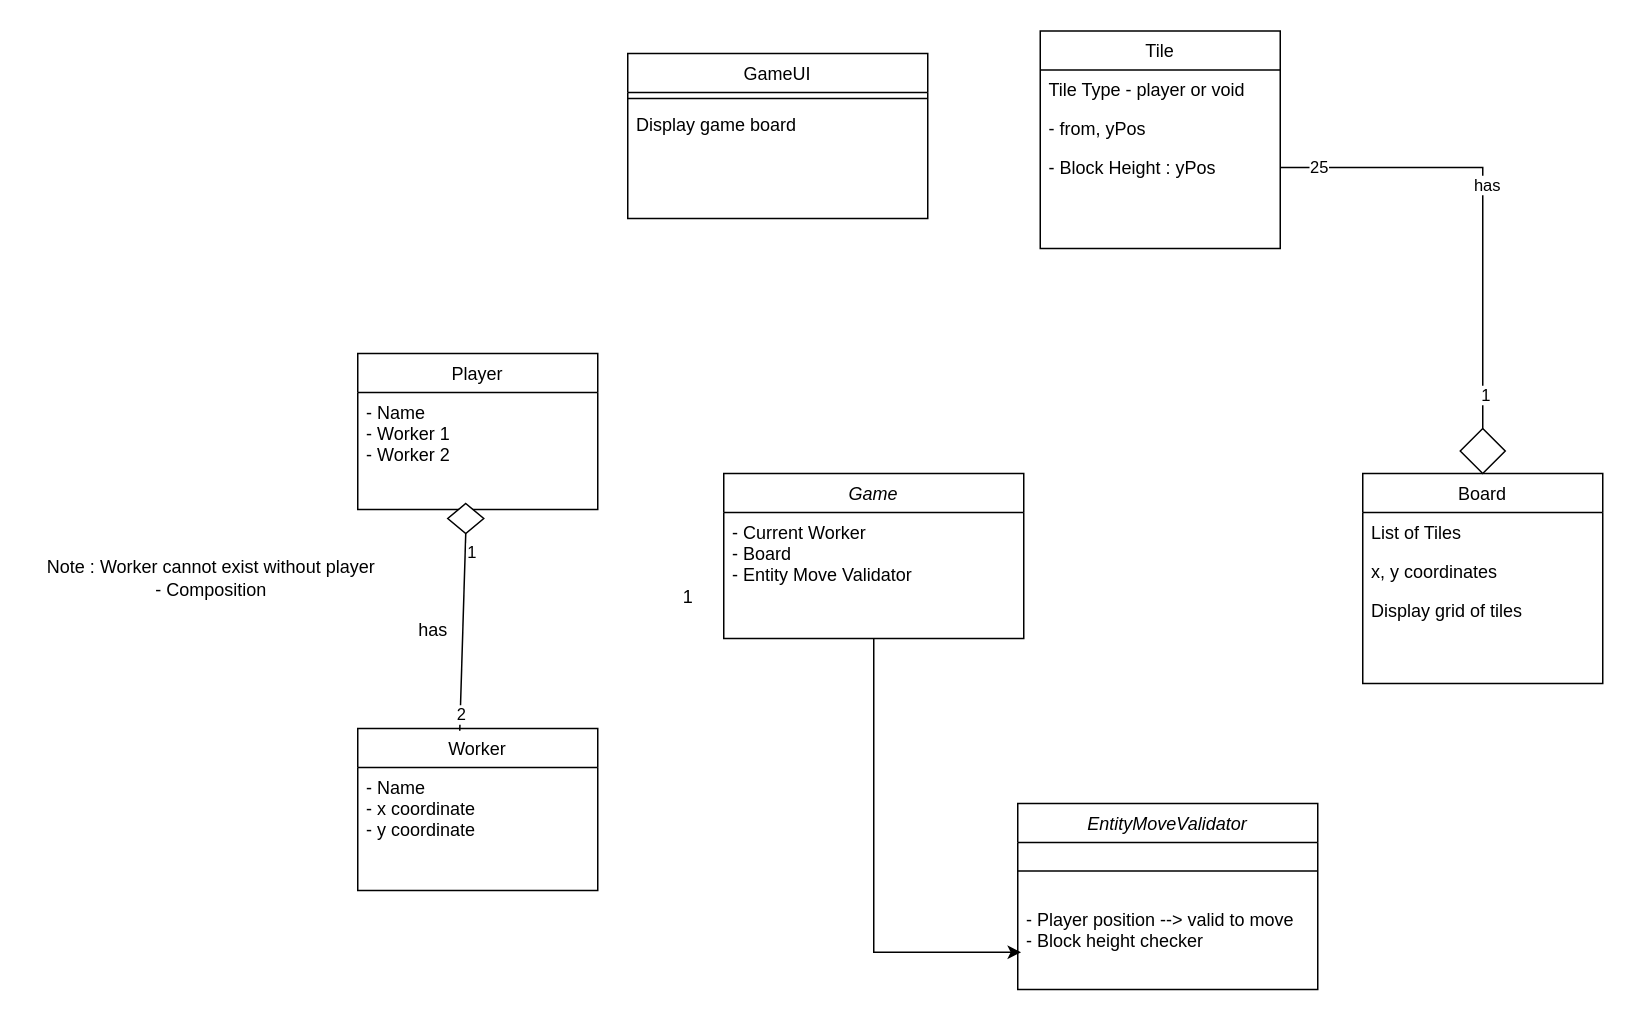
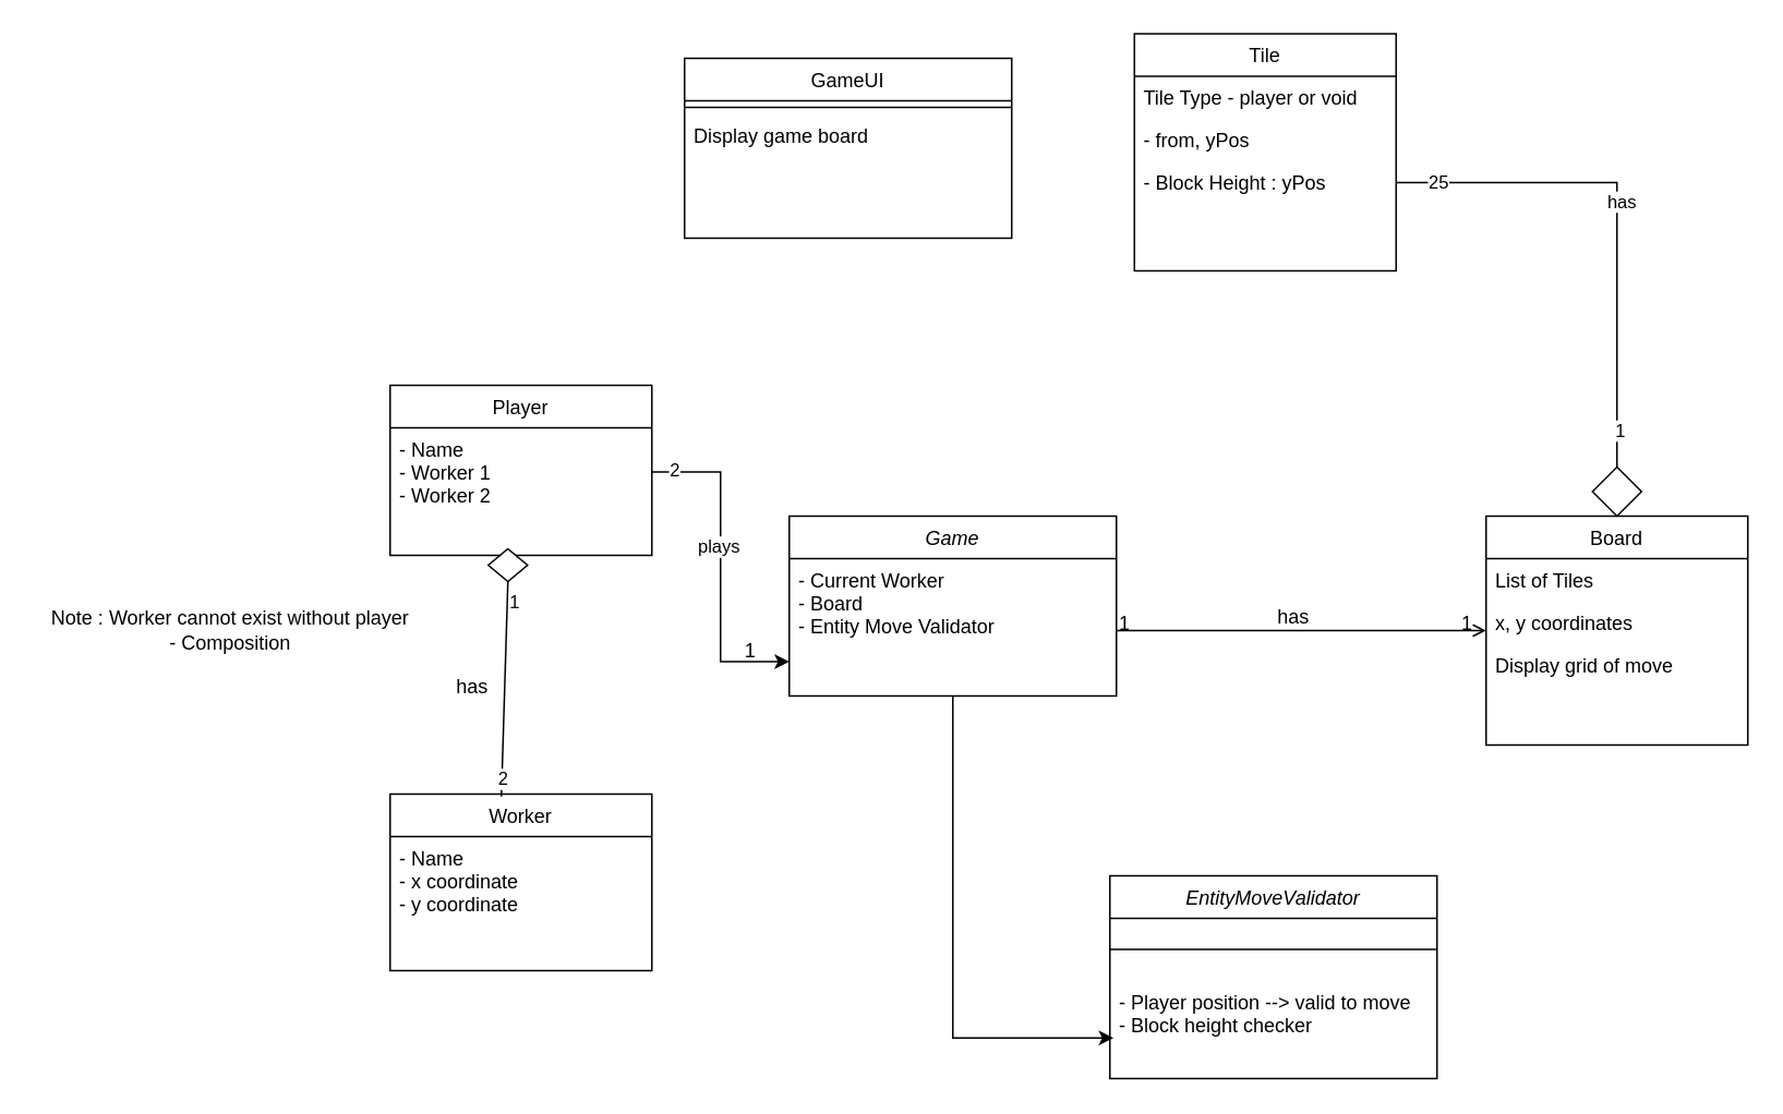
  <mxCell id="0" />
  <mxCell id="1" parent="0" />
  <mxCell id="2" value="Game" style="swimlane;fontStyle=2;align=center;verticalAlign=top;childLayout=stackLayout;horizontal=1;startSize=26;horizontalStack=0;resizeParent=1;resizeLast=0;collapsible=1;marginBottom=0;rounded=0;shadow=0;strokeWidth=1;" parent="1" vertex="1"><mxGeometry x="482" y="315" width="200" height="110" as="geometry"><mxRectangle x="230" y="140" width="160" height="26" as="alternateBounds" /></mxGeometry></mxCell>
  <mxCell id="3" value="- Current Worker &#10;- Board&#10;- Entity Move Validator&#10;&#10;" style="text;align=left;verticalAlign=top;spacingLeft=4;spacingRight=4;overflow=hidden;rotatable=0;points=[[0,0.5],[1,0.5]];portConstraint=eastwest;rounded=0;shadow=0;html=0;" parent="2" vertex="1"><mxGeometry y="26" width="200" height="84" as="geometry" /></mxCell>
  <mxCell id="4" value="Player" style="swimlane;fontStyle=0;align=center;verticalAlign=top;childLayout=stackLayout;horizontal=1;startSize=26;horizontalStack=0;resizeParent=1;resizeLast=0;collapsible=1;marginBottom=0;rounded=0;shadow=0;strokeWidth=1;" parent="1" vertex="1"><mxGeometry x="238" y="235" width="160" height="104" as="geometry"><mxRectangle x="130" y="380" width="160" height="26" as="alternateBounds" /></mxGeometry></mxCell>
  <mxCell id="5" value="- Name&#10;- Worker 1&#10;- Worker 2&#10;" style="text;align=left;verticalAlign=top;spacingLeft=4;spacingRight=4;overflow=hidden;rotatable=0;points=[[0,0.5],[1,0.5]];portConstraint=eastwest;rounded=0;shadow=0;html=0;" parent="4" vertex="1"><mxGeometry y="26" width="160" height="54" as="geometry" /></mxCell>
  <mxCell id="6" value="Worker" style="swimlane;fontStyle=0;align=center;verticalAlign=top;childLayout=stackLayout;horizontal=1;startSize=26;horizontalStack=0;resizeParent=1;resizeLast=0;collapsible=1;marginBottom=0;rounded=0;shadow=0;strokeWidth=1;" parent="1" vertex="1"><mxGeometry x="238" y="485" width="160" height="108" as="geometry"><mxRectangle x="340" y="380" width="170" height="26" as="alternateBounds" /></mxGeometry></mxCell>
  <mxCell id="7" value="- Name&#10;- x coordinate&#10;- y coordinate&#10;" style="text;align=left;verticalAlign=top;spacingLeft=4;spacingRight=4;overflow=hidden;rotatable=0;points=[[0,0.5],[1,0.5]];portConstraint=eastwest;" parent="6" vertex="1"><mxGeometry y="26" width="160" height="74" as="geometry" /></mxCell>
  <mxCell id="8" value="Board" style="swimlane;fontStyle=0;align=center;verticalAlign=top;childLayout=stackLayout;horizontal=1;startSize=26;horizontalStack=0;resizeParent=1;resizeLast=0;collapsible=1;marginBottom=0;rounded=0;shadow=0;strokeWidth=1;" parent="1" vertex="1"><mxGeometry x="908" y="315" width="160" height="140" as="geometry"><mxRectangle x="550" y="140" width="160" height="26" as="alternateBounds" /></mxGeometry></mxCell>
  <mxCell id="9" value="List of Tiles" style="text;align=left;verticalAlign=top;spacingLeft=4;spacingRight=4;overflow=hidden;rotatable=0;points=[[0,0.5],[1,0.5]];portConstraint=eastwest;" parent="8" vertex="1"><mxGeometry y="26" width="160" height="26" as="geometry" /></mxCell>
  <mxCell id="10" value="x, y coordinates" style="text;align=left;verticalAlign=top;spacingLeft=4;spacingRight=4;overflow=hidden;rotatable=0;points=[[0,0.5],[1,0.5]];portConstraint=eastwest;rounded=0;shadow=0;html=0;" parent="8" vertex="1"><mxGeometry y="52" width="160" height="26" as="geometry" /></mxCell>
- <mxCell id="11" value="Display grid of tiles" style="text;align=left;verticalAlign=top;spacingLeft=4;spacingRight=4;overflow=hidden;rotatable=0;points=[[0,0.5],[1,0.5]];portConstraint=eastwest;rounded=0;shadow=0;html=0;" parent="8" vertex="1"><mxGeometry y="78" width="160" height="26" as="geometry" /></mxCell>
+ <mxCell id="11" value="Display grid of move" style="text;align=left;verticalAlign=top;spacingLeft=4;spacingRight=4;overflow=hidden;rotatable=0;points=[[0,0.5],[1,0.5]];portConstraint=eastwest;rounded=0;shadow=0;html=0;" parent="8" vertex="1"><mxGeometry y="78" width="160" height="26" as="geometry" /></mxCell>
+ <mxCell id="12" value="" style="endArrow=open;shadow=0;strokeWidth=1;rounded=0;endFill=1;edgeStyle=elbowEdgeStyle;elbow=vertical;" parent="1" source="2" target="8" edge="1"><mxGeometry x="0.5" y="41" relative="1" as="geometry"><mxPoint x="648" y="387" as="sourcePoint" /><mxPoint x="808" y="387" as="targetPoint" /><mxPoint x="-40" y="32" as="offset" /><Array as="points"><mxPoint x="798" y="385" /><mxPoint x="798" y="465" /><mxPoint x="858" y="435" /></Array></mxGeometry></mxCell>
+ <mxCell id="13" value="1" style="resizable=0;align=left;verticalAlign=bottom;labelBackgroundColor=none;fontSize=12;" parent="12" connectable="0" vertex="1"><mxGeometry x="-1" relative="1" as="geometry"><mxPoint y="4" as="offset" /></mxGeometry></mxCell>
+ <mxCell id="14" value="1" style="resizable=0;align=right;verticalAlign=bottom;labelBackgroundColor=none;fontSize=12;" parent="12" connectable="0" vertex="1"><mxGeometry x="1" relative="1" as="geometry"><mxPoint x="-7" y="4" as="offset" /></mxGeometry></mxCell>
+ <mxCell id="15" value="has" style="text;html=1;resizable=0;points=[];;align=center;verticalAlign=middle;labelBackgroundColor=none;rounded=0;shadow=0;strokeWidth=1;fontSize=12;" parent="12" vertex="1" connectable="0"><mxGeometry x="0.5" y="49" relative="1" as="geometry"><mxPoint x="-63" y="40" as="offset" /></mxGeometry></mxCell>
  <mxCell id="16" value="" style="endArrow=none;html=1;rounded=0;exitX=0.425;exitY=0.014;exitDx=0;exitDy=0;exitPerimeter=0;entryX=0.5;entryY=1;entryDx=0;entryDy=0;" parent="1" source="6" target="41" edge="1"><mxGeometry width="50" height="50" relative="1" as="geometry"><mxPoint x="218" y="563" as="sourcePoint" /><mxPoint y="513" as="targetPoint" x="268" /></mxGeometry></mxCell>
  <mxCell id="17" value="2" style="edgeLabel;html=1;align=center;verticalAlign=middle;resizable=0;points=[];" parent="16" vertex="1" connectable="0"><mxGeometry x="-0.837" relative="1" as="geometry"><mxPoint as="offset" /></mxGeometry></mxCell>
  <mxCell id="18" value="1" style="edgeLabel;html=1;align=center;verticalAlign=middle;resizable=0;points=[];" parent="16" vertex="1" connectable="0"><mxGeometry x="0.808" y="-4" relative="1" as="geometry"><mxPoint as="offset" /></mxGeometry></mxCell>
  <mxCell id="19" value="has" style="text;html=1;align=center;verticalAlign=middle;resizable=0;points=[];autosize=1;strokeColor=none;fillColor=none;" parent="1" vertex="1"><mxGeometry y="405" width="40" height="30" as="geometry" x="268" /></mxCell>
  <mxCell id="20" value="&lt;div&gt;Note : Worker cannot exist without player&lt;/div&gt;&lt;div&gt;- Composition&lt;/div&gt;" style="text;html=1;align=center;verticalAlign=middle;resizable=0;points=[];autosize=1;strokeColor=none;fillColor=none;" parent="1" vertex="1"><mxGeometry x="20" y="365" width="240" height="40" as="geometry" /></mxCell>
+ <mxCell id="21" style="edgeStyle=orthogonalEdgeStyle;rounded=0;orthogonalLoop=1;jettySize=auto;html=1;entryX=0;entryY=0.75;entryDx=0;entryDy=0;entryPerimeter=0;" parent="1" source="5" target="3" edge="1"><mxGeometry relative="1" as="geometry" /></mxCell>
+ <mxCell id="22" value="plays" style="edgeLabel;html=1;align=center;verticalAlign=middle;resizable=0;points=[];" parent="21" vertex="1" connectable="0"><mxGeometry x="-0.128" y="-2" relative="1" as="geometry"><mxPoint as="offset" /></mxGeometry></mxCell>
+ <mxCell id="23" value="2" style="edgeLabel;html=1;align=center;verticalAlign=middle;resizable=0;points=[];" parent="21" vertex="1" connectable="0"><mxGeometry x="-0.869" y="2" relative="1" as="geometry"><mxPoint as="offset" /></mxGeometry></mxCell>
  <mxCell id="24" value="EntityMoveValidator" style="swimlane;fontStyle=2;align=center;verticalAlign=top;childLayout=stackLayout;horizontal=1;startSize=26;horizontalStack=0;resizeParent=1;resizeLast=0;collapsible=1;marginBottom=0;rounded=0;shadow=0;strokeWidth=1;" parent="1" vertex="1"><mxGeometry x="678" y="535" width="200" height="124" as="geometry"><mxRectangle x="230" y="140" width="160" height="26" as="alternateBounds" /></mxGeometry></mxCell>
  <mxCell id="25" value="" style="line;html=1;strokeWidth=1;align=left;verticalAlign=middle;spacingTop=-1;spacingLeft=3;spacingRight=3;rotatable=0;labelPosition=right;points=[];portConstraint=eastwest;" parent="24" vertex="1"><mxGeometry y="26" width="200" height="38" as="geometry" /></mxCell>
  <mxCell id="26" value="- Player position --&gt; valid to move&#10;- Block height checker&#10;" style="text;align=left;verticalAlign=top;spacingLeft=4;spacingRight=4;overflow=hidden;rotatable=0;points=[[0,0.5],[1,0.5]];portConstraint=eastwest;rounded=0;shadow=0;html=0;" parent="24" vertex="1"><mxGeometry y="64" width="200" height="54" as="geometry" /></mxCell>
  <mxCell id="27" value="Tile" style="swimlane;fontStyle=0;align=center;verticalAlign=top;childLayout=stackLayout;horizontal=1;startSize=26;horizontalStack=0;resizeParent=1;resizeLast=0;collapsible=1;marginBottom=0;rounded=0;shadow=0;strokeWidth=1;" parent="1" vertex="1"><mxGeometry x="693" y="20" width="160" height="145" as="geometry"><mxRectangle x="550" y="140" width="160" height="26" as="alternateBounds" /></mxGeometry></mxCell>
  <mxCell id="28" value="Tile Type - player or void" style="text;align=left;verticalAlign=top;spacingLeft=4;spacingRight=4;overflow=hidden;rotatable=0;points=[[0,0.5],[1,0.5]];portConstraint=eastwest;" parent="27" vertex="1"><mxGeometry y="26" width="160" height="26" as="geometry" /></mxCell>
  <mxCell id="29" value="- from, yPos " style="text;align=left;verticalAlign=top;spacingLeft=4;spacingRight=4;overflow=hidden;rotatable=0;points=[[0,0.5],[1,0.5]];portConstraint=eastwest;rounded=0;shadow=0;html=0;" parent="27" vertex="1"><mxGeometry y="52" width="160" height="26" as="geometry" /></mxCell>
  <mxCell id="30" value="- Block Height : yPos" style="text;align=left;verticalAlign=top;spacingLeft=4;spacingRight=4;overflow=hidden;rotatable=0;points=[[0,0.5],[1,0.5]];portConstraint=eastwest;rounded=0;shadow=0;html=0;" parent="27" vertex="1"><mxGeometry y="78" width="160" height="26" as="geometry" /></mxCell>
  <mxCell id="31" value="" style="rhombus;whiteSpace=wrap;html=1;" parent="1" vertex="1"><mxGeometry x="973" y="285" width="30" height="30" as="geometry" /></mxCell>
  <mxCell id="32" value="" style="endArrow=none;html=1;rounded=0;entryX=1;entryY=0.5;entryDx=0;entryDy=0;" parent="1" target="30" edge="1"><mxGeometry width="50" height="50" relative="1" as="geometry"><mxPoint x="988" y="285" as="sourcePoint" /><mxPoint x="1038" y="235" as="targetPoint" /><Array as="points"><mxPoint x="988" y="111" /></Array></mxGeometry></mxCell>
  <mxCell id="33" value="25" style="edgeLabel;html=1;align=center;verticalAlign=middle;resizable=0;points=[];" parent="32" vertex="1" connectable="0"><mxGeometry x="0.841" y="-1" relative="1" as="geometry"><mxPoint as="offset" /></mxGeometry></mxCell>
  <mxCell id="34" value="1" style="edgeLabel;html=1;align=center;verticalAlign=middle;resizable=0;points=[];" parent="32" vertex="1" connectable="0"><mxGeometry x="-0.849" y="-1" relative="1" as="geometry"><mxPoint as="offset" /></mxGeometry></mxCell>
  <mxCell id="35" value="has" style="edgeLabel;html=1;align=center;verticalAlign=middle;resizable=0;points=[];" parent="32" vertex="1" connectable="0"><mxGeometry x="0.054" y="-2" relative="1" as="geometry"><mxPoint as="offset" /></mxGeometry></mxCell>
  <mxCell id="36" value="GameUI" style="swimlane;fontStyle=0;align=center;verticalAlign=top;childLayout=stackLayout;horizontal=1;startSize=26;horizontalStack=0;resizeParent=1;resizeLast=0;collapsible=1;marginBottom=0;rounded=0;shadow=0;strokeWidth=1;" parent="1" vertex="1"><mxGeometry x="418" y="35" width="200" height="110" as="geometry"><mxRectangle x="550" y="140" width="160" height="26" as="alternateBounds" /></mxGeometry></mxCell>
  <mxCell id="37" value="" style="line;html=1;strokeWidth=1;align=left;verticalAlign=middle;spacingTop=-1;spacingLeft=3;spacingRight=3;rotatable=0;labelPosition=right;points=[];portConstraint=eastwest;" parent="36" vertex="1"><mxGeometry y="26" width="200" height="8" as="geometry" /></mxCell>
  <mxCell id="38" value="Display game board&#10;" style="text;align=left;verticalAlign=top;spacingLeft=4;spacingRight=4;overflow=hidden;rotatable=0;points=[[0,0.5],[1,0.5]];portConstraint=eastwest;" parent="36" vertex="1"><mxGeometry y="34" width="200" height="76" as="geometry" /></mxCell>
  <mxCell id="39" style="edgeStyle=orthogonalEdgeStyle;rounded=0;orthogonalLoop=1;jettySize=auto;html=1;exitX=0.5;exitY=1;exitDx=0;exitDy=0;entryX=0.011;entryY=0.651;entryDx=0;entryDy=0;entryPerimeter=0;" parent="1" source="2" target="26" edge="1"><mxGeometry relative="1" as="geometry" /></mxCell>
  <mxCell id="40" value="1" style="text;html=1;align=center;verticalAlign=middle;resizable=0;points=[];autosize=1;strokeColor=none;fillColor=none;" parent="1" vertex="1"><mxGeometry x="443" y="383" width="30" height="30" as="geometry" /></mxCell>
  <mxCell id="41" value="" style="rhombus;whiteSpace=wrap;html=1;" parent="1" vertex="1"><mxGeometry x="298" y="335" width="24" height="20" as="geometry" /></mxCell>
